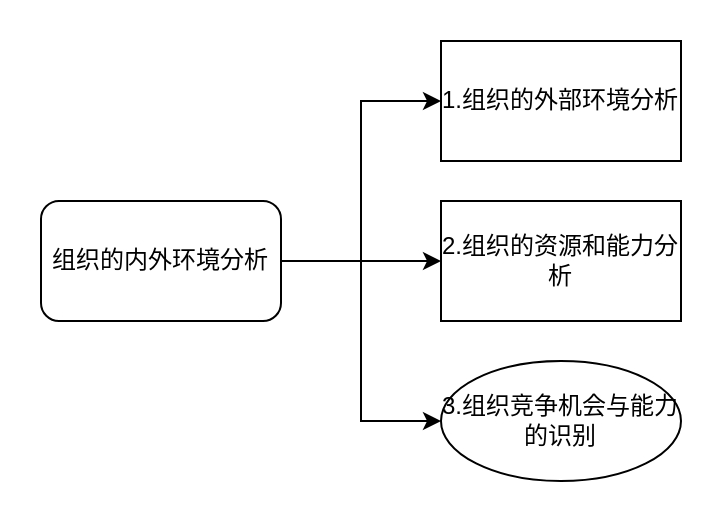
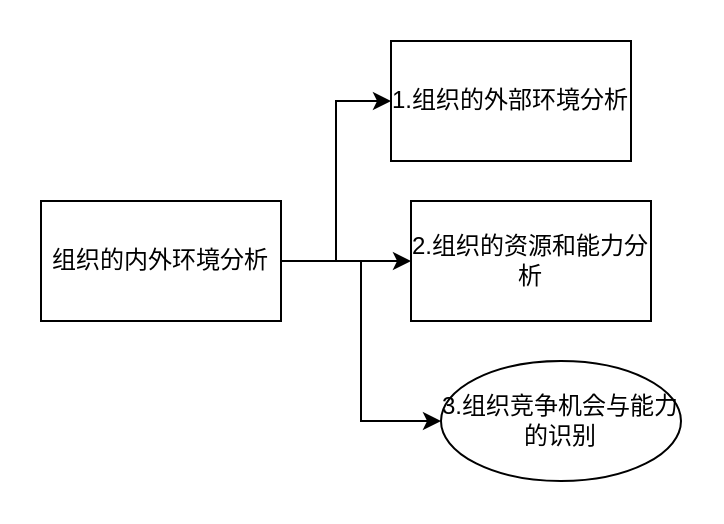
  <mxCell id="0" />
  <mxCell id="1" parent="0" />
  <mxCell id="2" style="edgeStyle=orthogonalEdgeStyle;rounded=0;orthogonalLoop=1;jettySize=auto;html=1;entryX=0;entryY=0.5;entryDx=0;entryDy=0;" parent="1" source="5" target="8" edge="1"><mxGeometry relative="1" as="geometry" /></mxCell>
  <mxCell id="3" style="edgeStyle=orthogonalEdgeStyle;rounded=0;orthogonalLoop=1;jettySize=auto;html=1;entryX=0;entryY=0.5;entryDx=0;entryDy=0;" parent="1" source="5" target="7" edge="1"><mxGeometry relative="1" as="geometry" /></mxCell>
  <mxCell id="4" style="edgeStyle=orthogonalEdgeStyle;rounded=0;orthogonalLoop=1;jettySize=auto;html=1;entryX=0;entryY=0.5;entryDx=0;entryDy=0;" parent="1" source="5" target="6" edge="1"><mxGeometry relative="1" as="geometry" /></mxCell>
- <mxCell id="5" value="组织的内外环境分析" style="whiteSpace=wrap;html=1;rounded=1;" parent="1" vertex="1"><mxGeometry x="20" y="100" width="120" height="60" as="geometry" /></mxCell>
+ <mxCell id="5" value="组织的内外环境分析" style="rounded=0;whiteSpace=wrap;html=1;" parent="1" vertex="1"><mxGeometry x="20" y="100" width="120" height="60" as="geometry" /></mxCell>
  <mxCell id="6" value="3.组织竞争机会与能力的识别" style="ellipse;whiteSpace=wrap;html=1;" parent="1" vertex="1"><mxGeometry x="220" y="180" width="120" height="60" as="geometry" /></mxCell>
- <mxCell id="7" value="2.组织的资源和能力分析" style="rounded=0;whiteSpace=wrap;html=1;" parent="1" vertex="1"><mxGeometry x="220" y="100" width="120" height="60" as="geometry" /></mxCell>
- <mxCell id="8" value="1.组织的外部环境分析" style="rounded=0;whiteSpace=wrap;html=1;" parent="1" vertex="1"><mxGeometry x="220" y="20" width="120" height="60" as="geometry" /></mxCell>
+ <mxCell id="7" value="2.组织的资源和能力分析" style="rounded=0;whiteSpace=wrap;html=1;" parent="1" vertex="1"><mxGeometry x="205" y="100" width="120" height="60" as="geometry" /></mxCell>
+ <mxCell id="8" value="1.组织的外部环境分析" style="rounded=0;whiteSpace=wrap;html=1;" parent="1" vertex="1"><mxGeometry x="195" y="20" width="120" height="60" as="geometry" /></mxCell>
